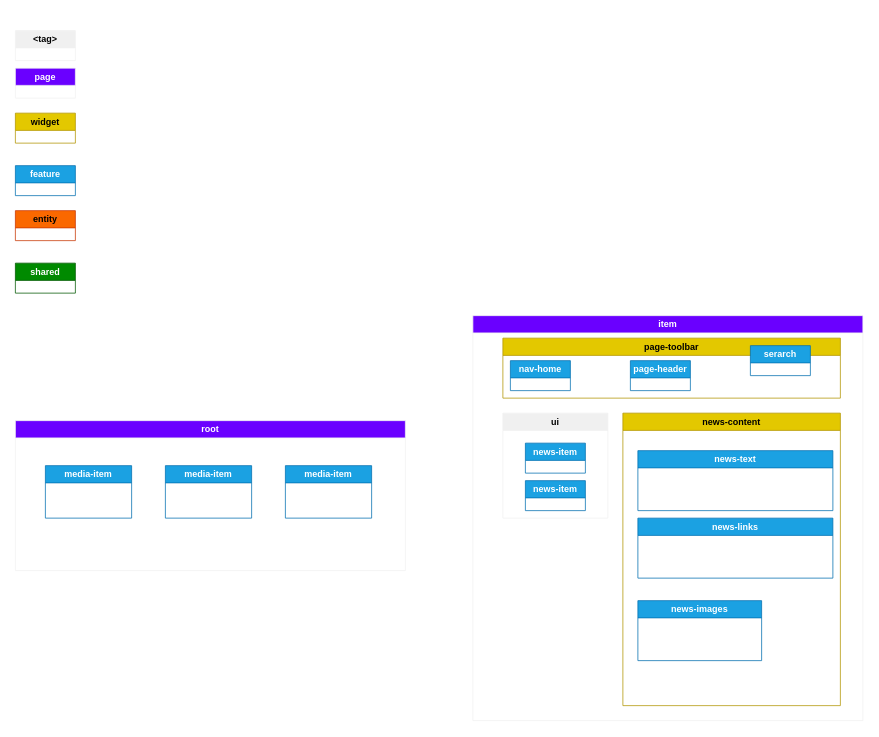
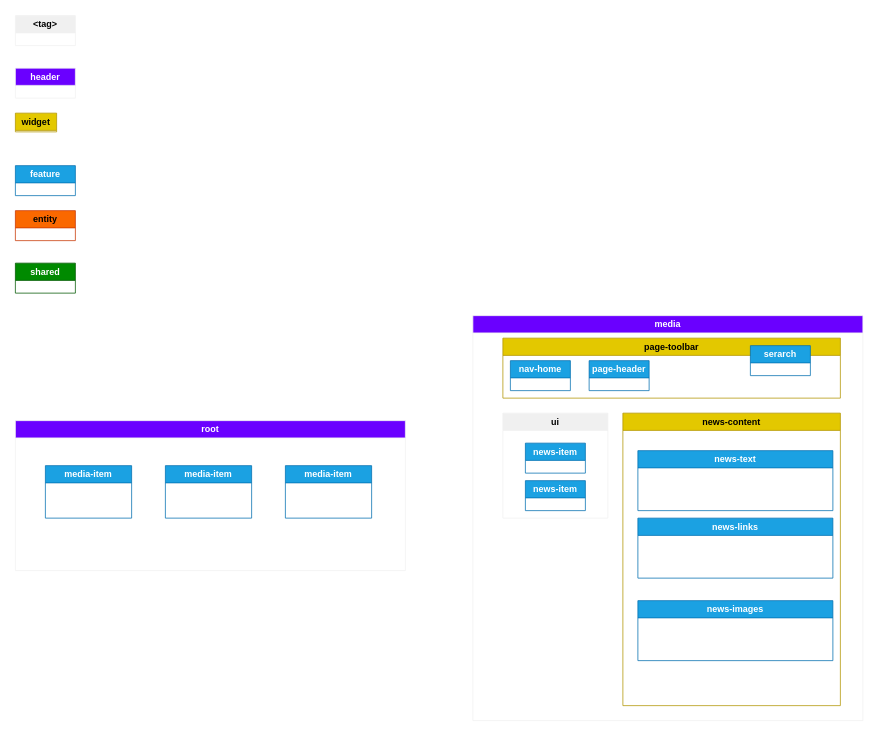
  <mxCell id="0" />
  <mxCell id="1" parent="0" />
  <mxCell id="2" value="root" style="swimlane;whiteSpace=wrap;html=1;fillColor=#6a00ff;fontColor=#ffffff;strokeColor=#F0F0F0;" vertex="1" parent="1"><mxGeometry x="20" y="560" width="520" height="200" as="geometry" /></mxCell>
  <mxCell id="3" value="media-item" style="swimlane;whiteSpace=wrap;html=1;strokeColor=#006EAF;fillColor=#1ba1e2;fontColor=#ffffff;" vertex="1" parent="2"><mxGeometry x="40" y="60" width="115" height="70" as="geometry" /></mxCell>
  <mxCell id="4" value="media-item" style="swimlane;whiteSpace=wrap;html=1;strokeColor=#006EAF;fillColor=#1ba1e2;fontColor=#ffffff;" vertex="1" parent="2"><mxGeometry x="200" y="60" width="115" height="70" as="geometry" /></mxCell>
  <mxCell id="5" value="media-item" style="swimlane;whiteSpace=wrap;html=1;strokeColor=#006EAF;fillColor=#1ba1e2;fontColor=#ffffff;" vertex="1" parent="2"><mxGeometry x="360" y="60" width="115" height="70" as="geometry" /></mxCell>
- <mxCell id="6" value="item" style="swimlane;whiteSpace=wrap;html=1;fillColor=#6a00ff;fontColor=#ffffff;strokeColor=#F0F0F0;" vertex="1" parent="1"><mxGeometry x="630" y="420" width="520" height="540" as="geometry" /></mxCell>
+ <mxCell id="6" value="media" style="swimlane;whiteSpace=wrap;html=1;fillColor=#6a00ff;fontColor=#ffffff;strokeColor=#F0F0F0;" vertex="1" parent="1"><mxGeometry x="630" y="420" width="520" height="540" as="geometry" /></mxCell>
  <mxCell id="7" value="news-content" style="swimlane;whiteSpace=wrap;html=1;strokeColor=#B09500;fillColor=#e3c800;fontColor=#000000;" vertex="1" parent="6"><mxGeometry x="200" y="130" width="290" height="390" as="geometry" /></mxCell>
  <mxCell id="8" value="news-text" style="swimlane;whiteSpace=wrap;html=1;strokeColor=#006EAF;fillColor=#1ba1e2;fontColor=#ffffff;" vertex="1" parent="7"><mxGeometry x="20" y="50" width="260" height="80" as="geometry" /></mxCell>
  <mxCell id="9" value="news-links" style="swimlane;whiteSpace=wrap;html=1;strokeColor=#006EAF;fillColor=#1ba1e2;fontColor=#ffffff;" vertex="1" parent="7"><mxGeometry x="20" y="140" width="260" height="80" as="geometry" /></mxCell>
- <mxCell id="10" value="news-images" style="swimlane;whiteSpace=wrap;html=1;strokeColor=#006EAF;fillColor=#1ba1e2;fontColor=#ffffff;" vertex="1" parent="7"><mxGeometry x="20" y="250" width="165" height="80" as="geometry" /></mxCell>
+ <mxCell id="10" value="news-images" style="swimlane;whiteSpace=wrap;html=1;strokeColor=#006EAF;fillColor=#1ba1e2;fontColor=#ffffff;" vertex="1" parent="7"><mxGeometry x="20" y="250" width="260" height="80" as="geometry" /></mxCell>
  <mxCell id="11" value="page-toolbar" style="swimlane;whiteSpace=wrap;html=1;strokeColor=#B09500;fillColor=#e3c800;fontColor=#000000;" vertex="1" parent="6"><mxGeometry x="40" y="30" width="450" height="80" as="geometry" /></mxCell>
  <mxCell id="12" value="nav-home" style="swimlane;whiteSpace=wrap;html=1;strokeColor=#006EAF;fillColor=#1ba1e2;fontColor=#ffffff;" vertex="1" parent="11"><mxGeometry x="10" y="30" width="80" height="40" as="geometry" /></mxCell>
- <mxCell id="13" value="page-header" style="swimlane;whiteSpace=wrap;html=1;strokeColor=#006EAF;fillColor=#1ba1e2;fontColor=#ffffff;" vertex="1" parent="11"><mxGeometry x="170" y="30" width="80" height="40" as="geometry" /></mxCell>
+ <mxCell id="13" value="page-header" style="swimlane;whiteSpace=wrap;html=1;strokeColor=#006EAF;fillColor=#1ba1e2;fontColor=#ffffff;" vertex="1" parent="11"><mxGeometry x="115" y="30" width="80" height="40" as="geometry" /></mxCell>
  <mxCell id="14" value="serarch" style="swimlane;whiteSpace=wrap;html=1;strokeColor=#006EAF;fillColor=#1ba1e2;fontColor=#ffffff;" vertex="1" parent="11"><mxGeometry x="330" y="10" width="80" height="40" as="geometry" /></mxCell>
  <mxCell id="15" value="ui" style="swimlane;whiteSpace=wrap;html=1;strokeColor=#F0F0F0;fillColor=#F0F0F0;fontColor=#000000;" vertex="1" parent="6"><mxGeometry x="40" y="130" width="140" height="140" as="geometry" /></mxCell>
  <mxCell id="16" value="news-item" style="swimlane;whiteSpace=wrap;html=1;strokeColor=#006EAF;fillColor=#1ba1e2;fontColor=#ffffff;" vertex="1" parent="15"><mxGeometry x="30" y="40" width="80" height="40" as="geometry" /></mxCell>
  <mxCell id="17" value="news-item" style="swimlane;whiteSpace=wrap;html=1;strokeColor=#006EAF;fillColor=#1ba1e2;fontColor=#ffffff;" vertex="1" parent="15"><mxGeometry x="30" y="90" width="80" height="40" as="geometry" /></mxCell>
  <mxCell id="18" value="feature" style="swimlane;whiteSpace=wrap;html=1;strokeColor=#006EAF;fillColor=#1ba1e2;fontColor=#ffffff;" vertex="1" parent="1"><mxGeometry x="20" y="220" width="80" height="40" as="geometry" /></mxCell>
- <mxCell id="19" value="page" style="swimlane;whiteSpace=wrap;html=1;strokeColor=#F0F0F0;fillColor=#6a00ff;fontColor=#ffffff;" vertex="1" parent="1"><mxGeometry x="20" y="90" width="80" height="40" as="geometry" /></mxCell>
- <mxCell id="20" value="widget" style="swimlane;whiteSpace=wrap;html=1;strokeColor=#B09500;fillColor=#e3c800;fontColor=#000000;" vertex="1" parent="1"><mxGeometry x="20" y="150" width="80" height="40" as="geometry" /></mxCell>
+ <mxCell id="19" value="header" style="swimlane;whiteSpace=wrap;html=1;strokeColor=#F0F0F0;fillColor=#6a00ff;fontColor=#ffffff;" vertex="1" parent="1"><mxGeometry x="20" y="90" width="80" height="40" as="geometry" /></mxCell>
+ <mxCell id="20" value="widget" style="swimlane;whiteSpace=wrap;html=1;strokeColor=#B09500;fillColor=#e3c800;fontColor=#000000;" vertex="1" parent="1"><mxGeometry x="20" y="150" width="55" height="25" as="geometry" /></mxCell>
  <mxCell id="21" value="shared" style="swimlane;whiteSpace=wrap;html=1;strokeColor=#005700;fillColor=#008a00;fontColor=#ffffff;" vertex="1" parent="1"><mxGeometry x="20" y="350" width="80" height="40" as="geometry" /></mxCell>
  <mxCell id="22" value="entity" style="swimlane;whiteSpace=wrap;html=1;strokeColor=#C73500;fillColor=#fa6800;fontColor=#000000;" vertex="1" parent="1"><mxGeometry x="20" y="280" width="80" height="40" as="geometry" /></mxCell>
- <mxCell id="23" value="&amp;lt;tag&amp;gt;" style="swimlane;whiteSpace=wrap;html=1;strokeColor=#F0F0F0;fillColor=#F0F0F0;fontColor=#000000;" vertex="1" parent="1"><mxGeometry x="20" y="40" width="80" height="40" as="geometry" /></mxCell>
+ <mxCell id="23" value="&amp;lt;tag&amp;gt;" style="swimlane;whiteSpace=wrap;html=1;strokeColor=#F0F0F0;fillColor=#F0F0F0;fontColor=#000000;" vertex="1" parent="1"><mxGeometry x="20" y="20" width="80" height="40" as="geometry" /></mxCell>
